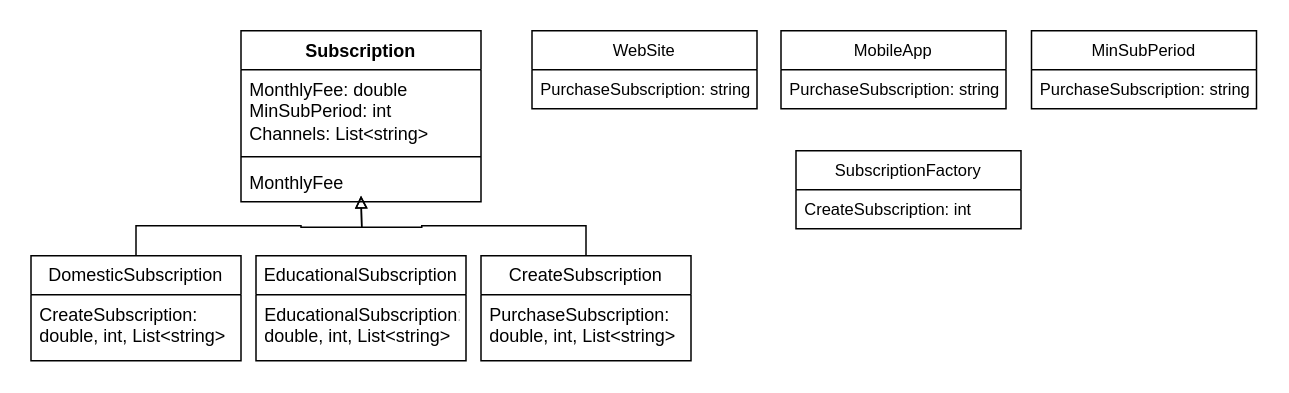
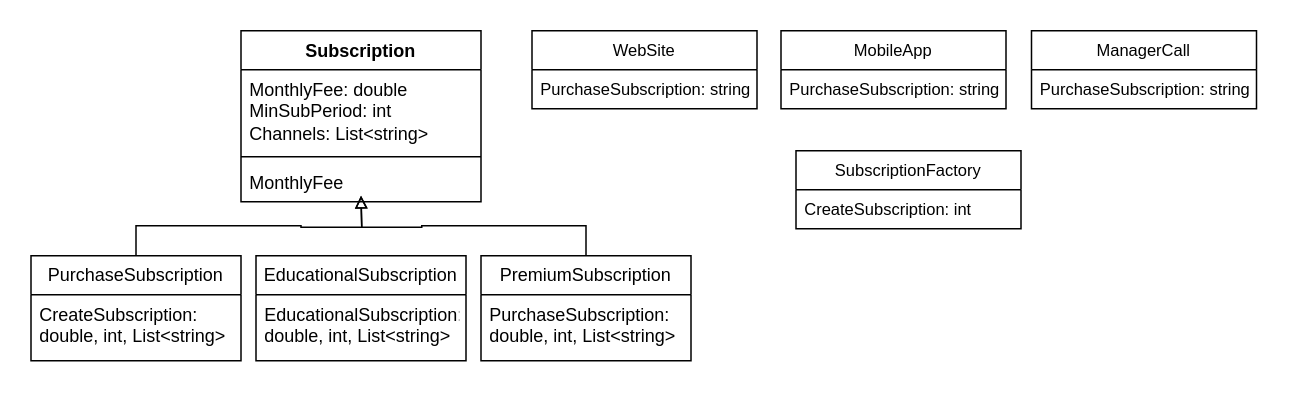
  <mxCell id="0" />
  <mxCell id="1" parent="0" />
  <mxCell id="2" value="Subscription" style="swimlane;fontStyle=1;align=center;verticalAlign=top;childLayout=stackLayout;horizontal=1;startSize=26;horizontalStack=0;resizeParent=1;resizeParentMax=0;resizeLast=0;collapsible=1;marginBottom=0;whiteSpace=wrap;html=1;" vertex="1" parent="1"><mxGeometry x="160" y="20" width="160" height="114" as="geometry" /></mxCell>
  <mxCell id="3" value="MonthlyFee: double&lt;div&gt;MinSubPeriod: int&lt;/div&gt;&lt;div&gt;Channels: List&amp;lt;string&amp;gt;&lt;/div&gt;" style="text;strokeColor=none;fillColor=none;align=left;verticalAlign=top;spacingLeft=4;spacingRight=4;overflow=hidden;rotatable=0;points=[[0,0.5],[1,0.5]];portConstraint=eastwest;whiteSpace=wrap;html=1;" vertex="1" parent="2"><mxGeometry y="26" width="160" height="54" as="geometry" /></mxCell>
  <mxCell id="4" value="" style="line;strokeWidth=1;fillColor=none;align=left;verticalAlign=middle;spacingTop=-1;spacingLeft=3;spacingRight=3;rotatable=0;labelPosition=right;points=[];portConstraint=eastwest;strokeColor=inherit;" vertex="1" parent="2"><mxGeometry y="80" width="160" height="8" as="geometry" /></mxCell>
  <mxCell id="5" value="MonthlyFee" style="text;strokeColor=none;fillColor=none;align=left;verticalAlign=top;spacingLeft=4;spacingRight=4;overflow=hidden;rotatable=0;points=[[0,0.5],[1,0.5]];portConstraint=eastwest;whiteSpace=wrap;html=1;" vertex="1" parent="2"><mxGeometry y="88" width="160" height="26" as="geometry" /></mxCell>
  <mxCell id="6" style="edgeStyle=orthogonalEdgeStyle;rounded=0;orthogonalLoop=1;jettySize=auto;html=1;exitX=0.5;exitY=0;exitDx=0;exitDy=0;endArrow=block;endFill=0;" edge="1" parent="1" source="7"><mxGeometry relative="1" as="geometry"><mxPoint x="240" y="130" as="targetPoint" /></mxGeometry></mxCell>
- <mxCell id="7" value="DomesticSubscription" style="swimlane;fontStyle=0;childLayout=stackLayout;horizontal=1;startSize=26;fillColor=none;horizontalStack=0;resizeParent=1;resizeParentMax=0;resizeLast=0;collapsible=1;marginBottom=0;whiteSpace=wrap;html=1;" vertex="1" parent="1"><mxGeometry x="20" y="170" width="140" height="70" as="geometry" /></mxCell>
+ <mxCell id="7" value="PurchaseSubscription" style="swimlane;fontStyle=0;childLayout=stackLayout;horizontal=1;startSize=26;fillColor=none;horizontalStack=0;resizeParent=1;resizeParentMax=0;resizeLast=0;collapsible=1;marginBottom=0;whiteSpace=wrap;html=1;" vertex="1" parent="1"><mxGeometry x="20" y="170" width="140" height="70" as="geometry" /></mxCell>
  <mxCell id="8" value="CreateSubscription: double, int, List&amp;lt;string&amp;gt;" style="text;strokeColor=none;fillColor=none;align=left;verticalAlign=top;spacingLeft=4;spacingRight=4;overflow=hidden;rotatable=0;points=[[0,0.5],[1,0.5]];portConstraint=eastwest;whiteSpace=wrap;html=1;" vertex="1" parent="7"><mxGeometry y="26" width="140" height="44" as="geometry" /></mxCell>
  <mxCell id="9" value="EducationalSubscription" style="swimlane;fontStyle=0;childLayout=stackLayout;horizontal=1;startSize=26;fillColor=none;horizontalStack=0;resizeParent=1;resizeParentMax=0;resizeLast=0;collapsible=1;marginBottom=0;whiteSpace=wrap;html=1;" vertex="1" parent="1"><mxGeometry x="170" y="170" width="140" height="70" as="geometry" /></mxCell>
  <mxCell id="10" value="EducationalSubscription: double, int, List&amp;lt;string&amp;gt;" style="text;strokeColor=none;fillColor=none;align=left;verticalAlign=top;spacingLeft=4;spacingRight=4;overflow=hidden;rotatable=0;points=[[0,0.5],[1,0.5]];portConstraint=eastwest;whiteSpace=wrap;html=1;" vertex="1" parent="9"><mxGeometry y="26" width="140" height="44" as="geometry" /></mxCell>
  <mxCell id="11" style="edgeStyle=orthogonalEdgeStyle;rounded=0;orthogonalLoop=1;jettySize=auto;html=1;exitX=0.5;exitY=0;exitDx=0;exitDy=0;strokeColor=default;align=center;verticalAlign=middle;fontFamily=Helvetica;fontSize=11;fontColor=default;labelBackgroundColor=default;endArrow=block;endFill=0;" edge="1" parent="1" source="12"><mxGeometry relative="1" as="geometry"><mxPoint x="240" y="130" as="targetPoint" /></mxGeometry></mxCell>
- <mxCell id="12" value="CreateSubscription" style="swimlane;fontStyle=0;childLayout=stackLayout;horizontal=1;startSize=26;fillColor=none;horizontalStack=0;resizeParent=1;resizeParentMax=0;resizeLast=0;collapsible=1;marginBottom=0;whiteSpace=wrap;html=1;" vertex="1" parent="1"><mxGeometry x="320" y="170" width="140" height="70" as="geometry" /></mxCell>
+ <mxCell id="12" value="PremiumSubscription" style="swimlane;fontStyle=0;childLayout=stackLayout;horizontal=1;startSize=26;fillColor=none;horizontalStack=0;resizeParent=1;resizeParentMax=0;resizeLast=0;collapsible=1;marginBottom=0;whiteSpace=wrap;html=1;" vertex="1" parent="1"><mxGeometry x="320" y="170" width="140" height="70" as="geometry" /></mxCell>
  <mxCell id="13" value="PurchaseSubscription: double, int, List&amp;lt;string&amp;gt;" style="text;strokeColor=none;fillColor=none;align=left;verticalAlign=top;spacingLeft=4;spacingRight=4;overflow=hidden;rotatable=0;points=[[0,0.5],[1,0.5]];portConstraint=eastwest;whiteSpace=wrap;html=1;" vertex="1" parent="12"><mxGeometry y="26" width="140" height="44" as="geometry" /></mxCell>
  <mxCell id="14" value="WebSite" style="swimlane;fontStyle=0;childLayout=stackLayout;horizontal=1;startSize=26;fillColor=none;horizontalStack=0;resizeParent=1;resizeParentMax=0;resizeLast=0;collapsible=1;marginBottom=0;whiteSpace=wrap;html=1;fontFamily=Helvetica;fontSize=11;fontColor=default;labelBackgroundColor=default;" vertex="1" parent="1"><mxGeometry x="354" y="20" width="150" height="52" as="geometry" /></mxCell>
  <mxCell id="15" value="PurchaseSubscription: string" style="text;strokeColor=none;fillColor=none;align=left;verticalAlign=top;spacingLeft=4;spacingRight=4;overflow=hidden;rotatable=0;points=[[0,0.5],[1,0.5]];portConstraint=eastwest;whiteSpace=wrap;html=1;fontFamily=Helvetica;fontSize=11;fontColor=default;labelBackgroundColor=default;" vertex="1" parent="14"><mxGeometry y="26" width="150" height="26" as="geometry" /></mxCell>
  <mxCell id="16" value="MobileApp" style="swimlane;fontStyle=0;childLayout=stackLayout;horizontal=1;startSize=26;fillColor=none;horizontalStack=0;resizeParent=1;resizeParentMax=0;resizeLast=0;collapsible=1;marginBottom=0;whiteSpace=wrap;html=1;fontFamily=Helvetica;fontSize=11;fontColor=default;labelBackgroundColor=default;" vertex="1" parent="1"><mxGeometry x="520" y="20" width="150" height="52" as="geometry" /></mxCell>
  <mxCell id="17" value="PurchaseSubscription: string" style="text;strokeColor=none;fillColor=none;align=left;verticalAlign=top;spacingLeft=4;spacingRight=4;overflow=hidden;rotatable=0;points=[[0,0.5],[1,0.5]];portConstraint=eastwest;whiteSpace=wrap;html=1;fontFamily=Helvetica;fontSize=11;fontColor=default;labelBackgroundColor=default;" vertex="1" parent="16"><mxGeometry y="26" width="150" height="26" as="geometry" /></mxCell>
- <mxCell id="18" value="MinSubPeriod" style="swimlane;fontStyle=0;childLayout=stackLayout;horizontal=1;startSize=26;fillColor=none;horizontalStack=0;resizeParent=1;resizeParentMax=0;resizeLast=0;collapsible=1;marginBottom=0;whiteSpace=wrap;html=1;fontFamily=Helvetica;fontSize=11;fontColor=default;labelBackgroundColor=default;" vertex="1" parent="1"><mxGeometry x="687" y="20" width="150" height="52" as="geometry" /></mxCell>
+ <mxCell id="18" value="ManagerCall" style="swimlane;fontStyle=0;childLayout=stackLayout;horizontal=1;startSize=26;fillColor=none;horizontalStack=0;resizeParent=1;resizeParentMax=0;resizeLast=0;collapsible=1;marginBottom=0;whiteSpace=wrap;html=1;fontFamily=Helvetica;fontSize=11;fontColor=default;labelBackgroundColor=default;" vertex="1" parent="1"><mxGeometry x="687" y="20" width="150" height="52" as="geometry" /></mxCell>
  <mxCell id="19" value="PurchaseSubscription: string" style="text;strokeColor=none;fillColor=none;align=left;verticalAlign=top;spacingLeft=4;spacingRight=4;overflow=hidden;rotatable=0;points=[[0,0.5],[1,0.5]];portConstraint=eastwest;whiteSpace=wrap;html=1;fontFamily=Helvetica;fontSize=11;fontColor=default;labelBackgroundColor=default;" vertex="1" parent="18"><mxGeometry y="26" width="150" height="26" as="geometry" /></mxCell>
  <mxCell id="20" value="SubscriptionFactory" style="swimlane;fontStyle=0;childLayout=stackLayout;horizontal=1;startSize=26;fillColor=none;horizontalStack=0;resizeParent=1;resizeParentMax=0;resizeLast=0;collapsible=1;marginBottom=0;whiteSpace=wrap;html=1;fontFamily=Helvetica;fontSize=11;fontColor=default;labelBackgroundColor=default;" vertex="1" parent="1"><mxGeometry x="530" y="100" width="150" height="52" as="geometry" /></mxCell>
  <mxCell id="21" value="CreateSubscription: int" style="text;strokeColor=none;fillColor=none;align=left;verticalAlign=top;spacingLeft=4;spacingRight=4;overflow=hidden;rotatable=0;points=[[0,0.5],[1,0.5]];portConstraint=eastwest;whiteSpace=wrap;html=1;fontFamily=Helvetica;fontSize=11;fontColor=default;labelBackgroundColor=default;" vertex="1" parent="20"><mxGeometry y="26" width="150" height="26" as="geometry" /></mxCell>
